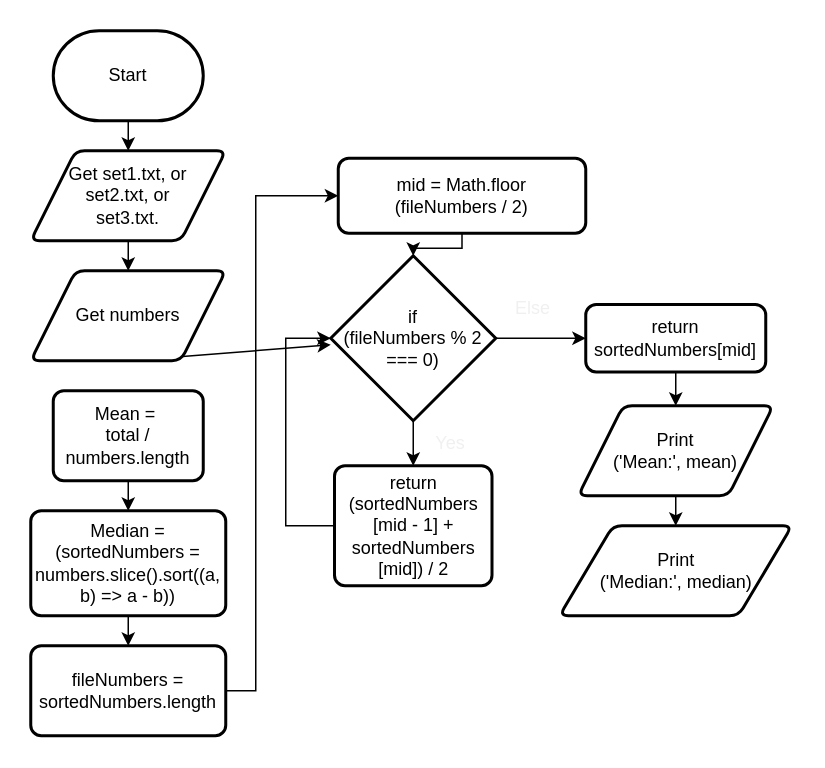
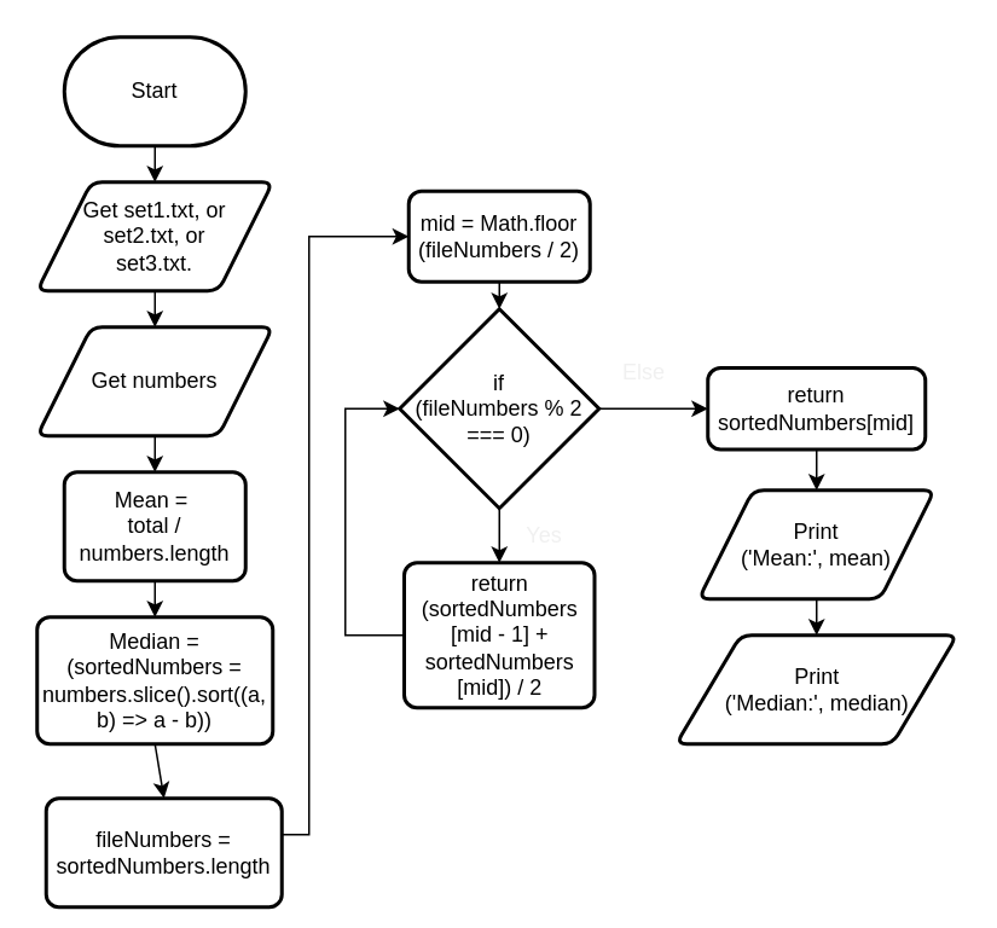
  <mxCell id="0" />
  <mxCell id="1" parent="0" />
  <mxCell id="2" style="edgeStyle=none;html=1;exitX=0.5;exitY=1;exitDx=0;exitDy=0;exitPerimeter=0;entryX=0.5;entryY=0;entryDx=0;entryDy=0;" edge="1" parent="1" source="3"><mxGeometry relative="1" as="geometry"><mxPoint x="85" y="100" as="targetPoint" /></mxGeometry></mxCell>
  <mxCell id="3" value="Start" style="strokeWidth=2;html=1;shape=mxgraph.flowchart.terminator;whiteSpace=wrap;" vertex="1" parent="1"><mxGeometry x="35" y="20" width="100" height="60" as="geometry" /></mxCell>
  <mxCell id="4" style="edgeStyle=none;html=1;exitX=0.5;exitY=1;exitDx=0;exitDy=0;entryX=0.5;entryY=0;entryDx=0;entryDy=0;" edge="1" parent="1" source="5" target="7"><mxGeometry relative="1" as="geometry" /></mxCell>
  <mxCell id="5" value="Get set1.txt, or&lt;br&gt;set2.txt, or&lt;br&gt;set3.txt." style="shape=parallelogram;html=1;strokeWidth=2;perimeter=parallelogramPerimeter;whiteSpace=wrap;rounded=1;arcSize=12;size=0.23;" vertex="1" parent="1"><mxGeometry x="20" y="100" width="130" height="60" as="geometry" /></mxCell>
- <mxCell id="6" style="edgeStyle=none;html=1;exitX=0.5;exitY=1;exitDx=0;exitDy=0;" edge="1" parent="1" source="7" target="18"><mxGeometry relative="1" as="geometry" /></mxCell>
+ <mxCell id="6" style="edgeStyle=none;html=1;exitX=0.5;exitY=1;exitDx=0;exitDy=0;entryX=0.5;entryY=0;entryDx=0;entryDy=0;" edge="1" parent="1" source="7" target="9"><mxGeometry relative="1" as="geometry" /></mxCell>
  <mxCell id="7" value="Get numbers" style="shape=parallelogram;html=1;strokeWidth=2;perimeter=parallelogramPerimeter;whiteSpace=wrap;rounded=1;arcSize=12;size=0.23;" vertex="1" parent="1"><mxGeometry x="20" y="180" width="130" height="60" as="geometry" /></mxCell>
  <mxCell id="8" style="edgeStyle=none;html=1;exitX=0.5;exitY=1;exitDx=0;exitDy=0;entryX=0.5;entryY=0;entryDx=0;entryDy=0;fontFamily=Helvetica;fontSize=12;fontColor=#F0F0F0;" edge="1" parent="1" source="9" target="11"><mxGeometry relative="1" as="geometry" /></mxCell>
  <mxCell id="9" value="Mean =&amp;nbsp;&lt;br&gt;total /&lt;br&gt;numbers.length" style="rounded=1;whiteSpace=wrap;html=1;absoluteArcSize=1;arcSize=14;strokeWidth=2;" vertex="1" parent="1"><mxGeometry x="35" y="260" width="100" height="60" as="geometry" /></mxCell>
  <mxCell id="10" style="edgeStyle=none;html=1;exitX=0.5;exitY=1;exitDx=0;exitDy=0;entryX=0.5;entryY=0;entryDx=0;entryDy=0;fontFamily=Helvetica;fontSize=12;fontColor=#F0F0F0;" edge="1" parent="1" source="11" target="13"><mxGeometry relative="1" as="geometry" /></mxCell>
  <mxCell id="11" value="Median = (&lt;span style=&quot;&quot; id=&quot;docs-internal-guid-e6e73d75-7fff-f290-840b-c45025ba863c&quot;&gt;&lt;span style=&quot;font-variant-numeric: normal; font-variant-east-asian: normal; font-variant-alternates: normal; font-variant-position: normal; vertical-align: baseline;&quot;&gt;&lt;font style=&quot;font-size: 12px;&quot;&gt;sortedNumbers = numbers.slice().sort((a,&lt;br&gt;b) =&amp;gt; a - b))&lt;/font&gt;&lt;/span&gt;&lt;/span&gt;" style="rounded=1;whiteSpace=wrap;html=1;absoluteArcSize=1;arcSize=14;strokeWidth=2;" vertex="1" parent="1"><mxGeometry x="20" y="340" width="130" height="70" as="geometry" /></mxCell>
  <mxCell id="12" style="edgeStyle=orthogonalEdgeStyle;html=1;exitX=1;exitY=0.5;exitDx=0;exitDy=0;entryX=0;entryY=0.5;entryDx=0;entryDy=0;fontFamily=Helvetica;fontSize=12;fontColor=#F0F0F0;rounded=0;" edge="1" parent="1" source="13" target="15"><mxGeometry relative="1" as="geometry"><Array as="points"><mxPoint x="170" y="460" /><mxPoint x="170" y="130" /></Array></mxGeometry></mxCell>
- <mxCell id="13" value="&lt;span id=&quot;docs-internal-guid-0edd4a96-7fff-67f2-9f12-37db63ef8775&quot;&gt;&lt;span style=&quot;font-variant-numeric: normal; font-variant-east-asian: normal; font-variant-alternates: normal; font-variant-position: normal; vertical-align: baseline;&quot;&gt;&lt;font style=&quot;font-size: 12px;&quot;&gt;fileNumbers = sortedNumbers.length&lt;/font&gt;&lt;/span&gt;&lt;/span&gt;" style="rounded=1;whiteSpace=wrap;html=1;absoluteArcSize=1;arcSize=14;strokeWidth=2;fontFamily=Helvetica;fontSize=12;" vertex="1" parent="1"><mxGeometry x="20" y="430" width="130" height="60" as="geometry" /></mxCell>
+ <mxCell id="13" value="&lt;span id=&quot;docs-internal-guid-0edd4a96-7fff-67f2-9f12-37db63ef8775&quot;&gt;&lt;span style=&quot;font-variant-numeric: normal; font-variant-east-asian: normal; font-variant-alternates: normal; font-variant-position: normal; vertical-align: baseline;&quot;&gt;&lt;font style=&quot;font-size: 12px;&quot;&gt;fileNumbers = sortedNumbers.length&lt;/font&gt;&lt;/span&gt;&lt;/span&gt;" style="rounded=1;whiteSpace=wrap;html=1;absoluteArcSize=1;arcSize=14;strokeWidth=2;fontFamily=Helvetica;fontSize=12;" vertex="1" parent="1"><mxGeometry x="25" y="440" width="130" height="60" as="geometry" /></mxCell>
  <mxCell id="14" style="edgeStyle=orthogonalEdgeStyle;rounded=0;html=1;exitX=0.5;exitY=1;exitDx=0;exitDy=0;entryX=0.5;entryY=0;entryDx=0;entryDy=0;entryPerimeter=0;fontFamily=Helvetica;fontSize=12;fontColor=#F0F0F0;" edge="1" parent="1" source="15" target="18"><mxGeometry relative="1" as="geometry" /></mxCell>
- <mxCell id="15" value="&lt;span id=&quot;docs-internal-guid-f0581986-7fff-2c3d-8901-3218abba9f16&quot;&gt;&lt;font style=&quot;font-size: 12px;&quot;&gt;&lt;span style=&quot;font-variant-numeric: normal; font-variant-east-asian: normal; font-variant-alternates: normal; font-variant-position: normal; vertical-align: baseline;&quot;&gt;mid = &lt;/span&gt;&lt;span style=&quot;font-variant-numeric: normal; font-variant-east-asian: normal; font-variant-alternates: normal; font-variant-position: normal; vertical-align: baseline;&quot;&gt;Math&lt;/span&gt;&lt;span style=&quot;font-variant-numeric: normal; font-variant-east-asian: normal; font-variant-alternates: normal; font-variant-position: normal; vertical-align: baseline;&quot;&gt;.floor&lt;br&gt;(fileNumbers / &lt;/span&gt;&lt;span style=&quot;font-variant-numeric: normal; font-variant-east-asian: normal; font-variant-alternates: normal; font-variant-position: normal; vertical-align: baseline;&quot;&gt;2&lt;/span&gt;&lt;span style=&quot;font-variant-numeric: normal; font-variant-east-asian: normal; font-variant-alternates: normal; font-variant-position: normal; vertical-align: baseline;&quot;&gt;)&lt;/span&gt;&lt;/font&gt;&lt;/span&gt;" style="rounded=1;whiteSpace=wrap;html=1;absoluteArcSize=1;arcSize=14;strokeWidth=2;fontFamily=Helvetica;fontSize=12;" vertex="1" parent="1"><mxGeometry x="225" y="105" width="165" height="50" as="geometry" /></mxCell>
+ <mxCell id="15" value="&lt;span id=&quot;docs-internal-guid-f0581986-7fff-2c3d-8901-3218abba9f16&quot;&gt;&lt;font style=&quot;font-size: 12px;&quot;&gt;&lt;span style=&quot;font-variant-numeric: normal; font-variant-east-asian: normal; font-variant-alternates: normal; font-variant-position: normal; vertical-align: baseline;&quot;&gt;mid = &lt;/span&gt;&lt;span style=&quot;font-variant-numeric: normal; font-variant-east-asian: normal; font-variant-alternates: normal; font-variant-position: normal; vertical-align: baseline;&quot;&gt;Math&lt;/span&gt;&lt;span style=&quot;font-variant-numeric: normal; font-variant-east-asian: normal; font-variant-alternates: normal; font-variant-position: normal; vertical-align: baseline;&quot;&gt;.floor&lt;br&gt;(fileNumbers / &lt;/span&gt;&lt;span style=&quot;font-variant-numeric: normal; font-variant-east-asian: normal; font-variant-alternates: normal; font-variant-position: normal; vertical-align: baseline;&quot;&gt;2&lt;/span&gt;&lt;span style=&quot;font-variant-numeric: normal; font-variant-east-asian: normal; font-variant-alternates: normal; font-variant-position: normal; vertical-align: baseline;&quot;&gt;)&lt;/span&gt;&lt;/font&gt;&lt;/span&gt;" style="rounded=1;whiteSpace=wrap;html=1;absoluteArcSize=1;arcSize=14;strokeWidth=2;fontFamily=Helvetica;fontSize=12;" vertex="1" parent="1"><mxGeometry x="225" y="105" width="100" height="50" as="geometry" /></mxCell>
  <mxCell id="16" style="edgeStyle=orthogonalEdgeStyle;rounded=0;html=1;exitX=0.5;exitY=1;exitDx=0;exitDy=0;exitPerimeter=0;entryX=0.5;entryY=0;entryDx=0;entryDy=0;fontFamily=Helvetica;fontSize=12;fontColor=#F0F0F0;" edge="1" parent="1" source="18" target="21"><mxGeometry relative="1" as="geometry" /></mxCell>
  <mxCell id="17" style="edgeStyle=orthogonalEdgeStyle;rounded=0;html=1;exitX=1;exitY=0.5;exitDx=0;exitDy=0;exitPerimeter=0;entryX=0;entryY=0.5;entryDx=0;entryDy=0;fontFamily=Helvetica;fontSize=12;fontColor=#F0F0F0;" edge="1" parent="1" source="18" target="24"><mxGeometry relative="1" as="geometry" /></mxCell>
  <mxCell id="18" value="&lt;span id=&quot;docs-internal-guid-ef8eb8a3-7fff-32c5-b95e-bb67d6a3ff5f&quot;&gt;&lt;font style=&quot;font-size: 12px;&quot;&gt;&lt;span style=&quot;font-variant-numeric: normal; font-variant-east-asian: normal; font-variant-alternates: normal; font-variant-position: normal; vertical-align: baseline;&quot;&gt;if&lt;/span&gt;&lt;span style=&quot;font-variant-numeric: normal; font-variant-east-asian: normal; font-variant-alternates: normal; font-variant-position: normal; vertical-align: baseline;&quot;&gt; &lt;br&gt;(fileNumbers % &lt;/span&gt;&lt;span style=&quot;font-variant-numeric: normal; font-variant-east-asian: normal; font-variant-alternates: normal; font-variant-position: normal; vertical-align: baseline;&quot;&gt;2&lt;/span&gt;&lt;span style=&quot;font-variant-numeric: normal; font-variant-east-asian: normal; font-variant-alternates: normal; font-variant-position: normal; vertical-align: baseline;&quot;&gt; === &lt;/span&gt;&lt;span style=&quot;font-variant-numeric: normal; font-variant-east-asian: normal; font-variant-alternates: normal; font-variant-position: normal; vertical-align: baseline;&quot;&gt;0&lt;/span&gt;&lt;span style=&quot;font-variant-numeric: normal; font-variant-east-asian: normal; font-variant-alternates: normal; font-variant-position: normal; vertical-align: baseline;&quot;&gt;)&lt;/span&gt;&lt;/font&gt;&lt;/span&gt;" style="strokeWidth=2;html=1;shape=mxgraph.flowchart.decision;whiteSpace=wrap;fontFamily=Helvetica;fontSize=12;" vertex="1" parent="1"><mxGeometry x="220" y="170" width="110" height="110" as="geometry" /></mxCell>
  <mxCell id="19" value="Yes" style="text;html=1;strokeColor=none;fillColor=none;align=center;verticalAlign=middle;whiteSpace=wrap;rounded=0;labelBackgroundColor=none;fontFamily=Helvetica;fontSize=12;fontColor=#F0F0F0;" vertex="1" parent="1"><mxGeometry x="270" y="280" width="60" height="30" as="geometry" /></mxCell>
  <mxCell id="20" style="edgeStyle=orthogonalEdgeStyle;rounded=0;html=1;exitX=0;exitY=0.5;exitDx=0;exitDy=0;entryX=0;entryY=0.5;entryDx=0;entryDy=0;entryPerimeter=0;fontFamily=Helvetica;fontSize=12;fontColor=#F0F0F0;" edge="1" parent="1" source="21" target="18"><mxGeometry relative="1" as="geometry"><Array as="points"><mxPoint x="190" y="350" /><mxPoint x="190" y="225" /></Array></mxGeometry></mxCell>
  <mxCell id="21" value="&lt;span id=&quot;docs-internal-guid-1eb5f511-7fff-08f9-f479-226f98316cc0&quot; style=&quot;&quot;&gt;&lt;font style=&quot;font-size: 12px;&quot;&gt;&lt;span style=&quot;font-variant: normal; text-decoration: none; vertical-align: baseline;&quot;&gt;return&lt;/span&gt;&lt;span style=&quot;font-variant: normal; text-decoration: none; vertical-align: baseline;&quot;&gt; (sortedNumbers&lt;br&gt;[mid - &lt;/span&gt;&lt;span style=&quot;font-variant: normal; text-decoration: none; vertical-align: baseline;&quot;&gt;1&lt;/span&gt;&lt;span style=&quot;font-variant: normal; text-decoration: none; vertical-align: baseline;&quot;&gt;] + sortedNumbers&lt;br&gt;[mid]) /&amp;nbsp;&lt;/span&gt;&lt;span style=&quot;font-variant: normal; text-decoration: none; vertical-align: baseline;&quot;&gt;2&lt;/span&gt;&lt;/font&gt;&lt;/span&gt;" style="rounded=1;whiteSpace=wrap;html=1;absoluteArcSize=1;arcSize=14;strokeWidth=2;fontFamily=Helvetica;fontSize=12;" vertex="1" parent="1"><mxGeometry x="222.5" y="310" width="105" height="80" as="geometry" /></mxCell>
  <mxCell id="22" value="Else" style="text;html=1;strokeColor=none;fillColor=none;align=center;verticalAlign=middle;whiteSpace=wrap;rounded=0;labelBackgroundColor=none;fontFamily=Helvetica;fontSize=12;fontColor=#F0F0F0;" vertex="1" parent="1"><mxGeometry x="325" y="190" width="60" height="30" as="geometry" /></mxCell>
  <mxCell id="23" style="edgeStyle=orthogonalEdgeStyle;rounded=0;html=1;exitX=0.5;exitY=1;exitDx=0;exitDy=0;entryX=0.5;entryY=0;entryDx=0;entryDy=0;fontFamily=Helvetica;fontSize=12;fontColor=#F0F0F0;" edge="1" parent="1" source="24" target="26"><mxGeometry relative="1" as="geometry" /></mxCell>
  <mxCell id="24" value="&lt;span id=&quot;docs-internal-guid-05b44359-7fff-4fd2-3cac-e67ef8edd21c&quot;&gt;&lt;font style=&quot;font-size: 12px;&quot;&gt;&lt;span style=&quot;font-variant-numeric: normal; font-variant-east-asian: normal; font-variant-alternates: normal; font-variant-position: normal; vertical-align: baseline;&quot;&gt;return&lt;/span&gt;&lt;span style=&quot;font-variant-numeric: normal; font-variant-east-asian: normal; font-variant-alternates: normal; font-variant-position: normal; vertical-align: baseline;&quot;&gt; sortedNumbers[mid]&lt;/span&gt;&lt;/font&gt;&lt;/span&gt;" style="rounded=1;whiteSpace=wrap;html=1;absoluteArcSize=1;arcSize=14;strokeWidth=2;fontFamily=Helvetica;fontSize=12;" vertex="1" parent="1"><mxGeometry x="390" y="202.5" width="120" height="45" as="geometry" /></mxCell>
  <mxCell id="25" style="edgeStyle=orthogonalEdgeStyle;rounded=0;html=1;exitX=0.5;exitY=1;exitDx=0;exitDy=0;entryX=0.5;entryY=0;entryDx=0;entryDy=0;fontFamily=Helvetica;fontSize=12;fontColor=#F0F0F0;" edge="1" parent="1" source="26" target="27"><mxGeometry relative="1" as="geometry" /></mxCell>
  <mxCell id="26" value="Print&lt;br&gt;('Mean:', mean)" style="shape=parallelogram;html=1;strokeWidth=2;perimeter=parallelogramPerimeter;whiteSpace=wrap;rounded=1;arcSize=12;size=0.23;" vertex="1" parent="1"><mxGeometry x="385" y="270" width="130" height="60" as="geometry" /></mxCell>
  <mxCell id="27" value="Print&lt;br&gt;('Median:', median)" style="shape=parallelogram;html=1;strokeWidth=2;perimeter=parallelogramPerimeter;whiteSpace=wrap;rounded=1;arcSize=12;size=0.23;" vertex="1" parent="1"><mxGeometry x="372.5" y="350" width="155" height="60" as="geometry" /></mxCell>
